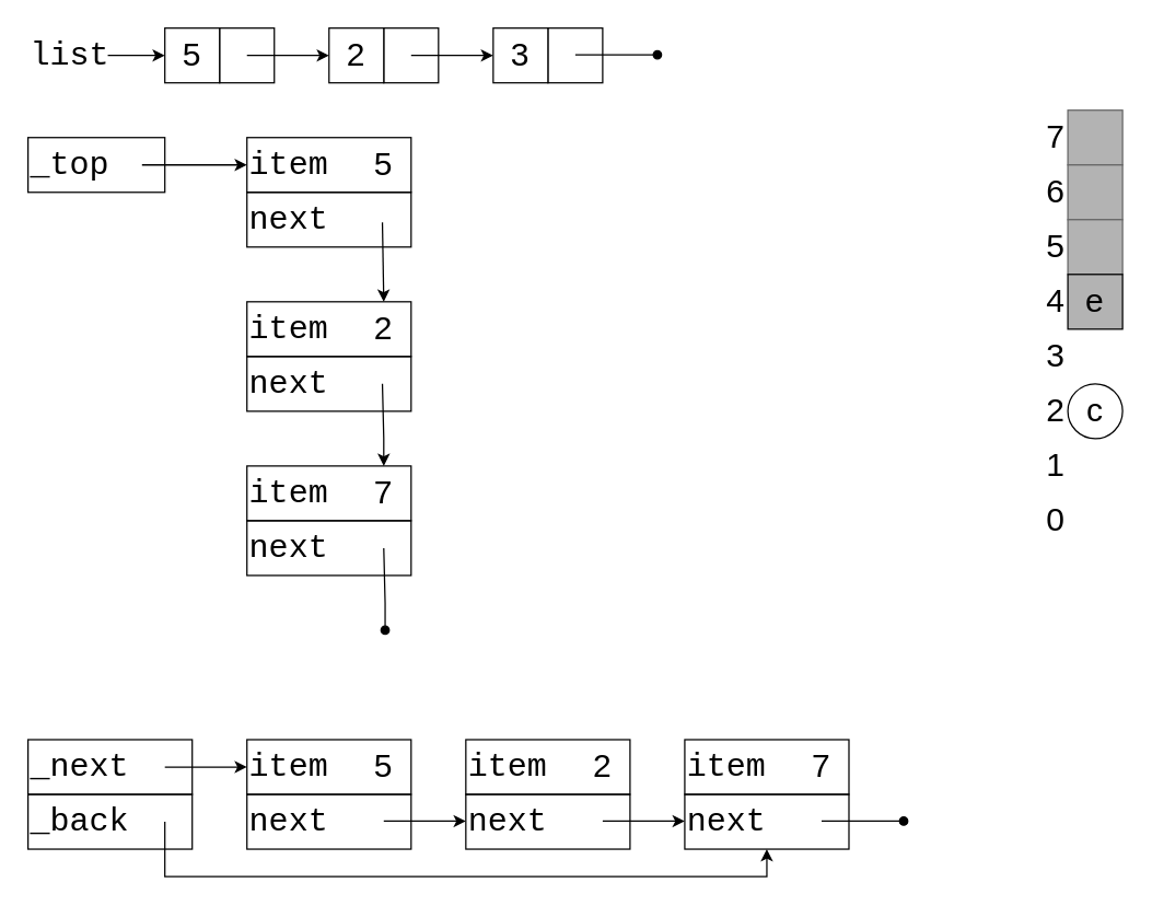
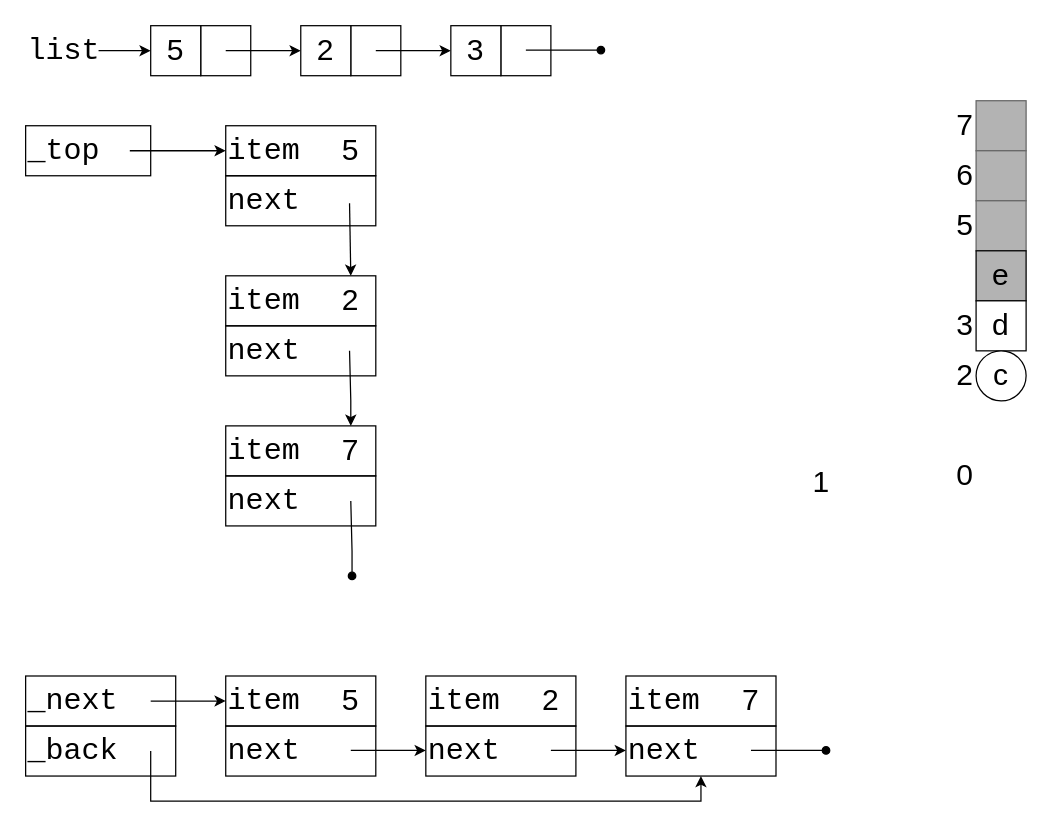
  <mxCell id="0" />
  <mxCell id="1" parent="0" />
  <mxCell id="2" value="" style="whiteSpace=wrap;html=1;aspect=fixed;fillColor=#B3B3B3;strokeColor=#666666;gradientColor=#b3b3b3;fontSize=24;" parent="1" vertex="1"><mxGeometry x="780" y="80" width="40" height="40" as="geometry" /></mxCell>
  <mxCell id="3" value="" style="whiteSpace=wrap;html=1;aspect=fixed;fillColor=#B3B3B3;strokeColor=#666666;gradientColor=#b3b3b3;fontSize=24;" parent="1" vertex="1"><mxGeometry x="780" y="120" width="40" height="40" as="geometry" /></mxCell>
  <mxCell id="4" value="" style="whiteSpace=wrap;html=1;aspect=fixed;fillColor=#B3B3B3;strokeColor=#666666;gradientColor=#b3b3b3;fontSize=24;" parent="1" vertex="1"><mxGeometry x="780" y="160" width="40" height="40" as="geometry" /></mxCell>
  <mxCell id="5" value="e" style="whiteSpace=wrap;html=1;aspect=fixed;fontSize=24;fillColor=#b3b3b3;" parent="1" vertex="1"><mxGeometry x="780" y="200" width="40" height="40" as="geometry" /></mxCell>
+ <mxCell id="6" value="d" style="whiteSpace=wrap;html=1;aspect=fixed;fontSize=24;" parent="1" vertex="1"><mxGeometry x="780" y="240" width="40" height="40" as="geometry" /></mxCell>
  <mxCell id="7" value="c" style="ellipse;whiteSpace=wrap;html=1;aspect=fixed;fontSize=24;" parent="1" vertex="1"><mxGeometry x="780" y="280" width="40" height="40" as="geometry" /></mxCell>
  <mxCell id="8" value="" style="whiteSpace=wrap;html=1;aspect=fixed;fontSize=24;" parent="1" vertex="1"><mxGeometry x="160" y="20" width="40" height="40" as="geometry" /></mxCell>
  <mxCell id="9" value="5" style="whiteSpace=wrap;html=1;aspect=fixed;fontSize=24;" parent="1" vertex="1"><mxGeometry x="120" y="20" width="40" height="40" as="geometry" /></mxCell>
  <mxCell id="10" value="7" style="whiteSpace=wrap;html=1;aspect=fixed;fillColor=none;strokeColor=none;gradientColor=#b3b3b3;align=right;fontSize=24;" parent="1" vertex="1"><mxGeometry x="740" y="80" width="40" height="40" as="geometry" /></mxCell>
  <mxCell id="11" value="6" style="whiteSpace=wrap;html=1;aspect=fixed;fillColor=none;strokeColor=none;gradientColor=#b3b3b3;align=right;fontSize=24;" parent="1" vertex="1"><mxGeometry x="740" y="120" width="40" height="40" as="geometry" /></mxCell>
  <mxCell id="12" value="5" style="whiteSpace=wrap;html=1;aspect=fixed;fillColor=none;strokeColor=none;gradientColor=#b3b3b3;align=right;fontSize=24;" parent="1" vertex="1"><mxGeometry x="740" y="160" width="40" height="40" as="geometry" /></mxCell>
- <mxCell id="13" value="4" style="whiteSpace=wrap;html=1;aspect=fixed;fillColor=none;strokeColor=none;align=right;fontSize=24;" parent="1" vertex="1"><mxGeometry x="740" y="200" width="40" height="40" as="geometry" /></mxCell>
  <mxCell id="14" value="3" style="whiteSpace=wrap;html=1;aspect=fixed;fillColor=none;strokeColor=none;align=right;fontSize=24;" parent="1" vertex="1"><mxGeometry x="740" y="240" width="40" height="40" as="geometry" /></mxCell>
  <mxCell id="15" value="2" style="whiteSpace=wrap;html=1;aspect=fixed;fillColor=none;strokeColor=none;align=right;fontSize=24;" parent="1" vertex="1"><mxGeometry x="740" y="280" width="40" height="40" as="geometry" /></mxCell>
- <mxCell id="16" value="1" style="whiteSpace=wrap;html=1;aspect=fixed;fillColor=none;strokeColor=none;align=right;fontSize=24;" parent="1" vertex="1"><mxGeometry x="740" y="320" width="40" height="40" as="geometry" /></mxCell>
+ <mxCell id="16" value="1" style="whiteSpace=wrap;html=1;aspect=fixed;fillColor=none;strokeColor=none;align=right;fontSize=24;" parent="1" vertex="1"><mxGeometry x="625" y="365" width="40" height="40" as="geometry" /></mxCell>
  <mxCell id="17" value="0" style="whiteSpace=wrap;html=1;aspect=fixed;fillColor=none;strokeColor=none;align=right;fontSize=24;" parent="1" vertex="1"><mxGeometry x="740" y="360" width="40" height="40" as="geometry" /></mxCell>
  <mxCell id="18" value="&lt;font face=&quot;Courier New&quot;&gt;list&lt;/font&gt;" style="whiteSpace=wrap;html=1;fontSize=24;align=left;fillColor=none;strokeColor=none;" parent="1" vertex="1"><mxGeometry x="20" y="20" width="70" height="40" as="geometry" /></mxCell>
  <mxCell id="19" value="" style="endArrow=classic;html=1;rounded=0;exitX=0.833;exitY=0.5;exitDx=0;exitDy=0;exitPerimeter=0;strokeColor=default;entryX=0;entryY=0.5;entryDx=0;entryDy=0;" parent="1" source="18" target="9" edge="1"><mxGeometry width="50" height="50" relative="1" as="geometry"><mxPoint x="690" y="40" as="sourcePoint" /><mxPoint x="100" y="40" as="targetPoint" /><Array as="points" /></mxGeometry></mxCell>
  <mxCell id="20" value="&lt;font face=&quot;Courier New&quot;&gt;item&lt;/font&gt;" style="whiteSpace=wrap;html=1;fontSize=24;align=left;fillColor=none;" parent="1" vertex="1"><mxGeometry x="180" y="100" width="120" height="40" as="geometry" /></mxCell>
  <mxCell id="21" value="&lt;font face=&quot;Courier New&quot;&gt;next&lt;/font&gt;" style="whiteSpace=wrap;html=1;fontSize=24;align=left;fillColor=none;" parent="1" vertex="1"><mxGeometry x="180" y="140" width="120" height="40" as="geometry" /></mxCell>
  <mxCell id="22" value="5" style="whiteSpace=wrap;html=1;fontSize=24;align=center;fillColor=none;strokeColor=none;" parent="1" vertex="1"><mxGeometry x="260" y="100" width="40" height="40" as="geometry" /></mxCell>
  <mxCell id="23" value="&lt;font face=&quot;Courier New&quot;&gt;_top&lt;/font&gt;" style="whiteSpace=wrap;html=1;fontSize=24;align=left;fillColor=none;" parent="1" vertex="1"><mxGeometry x="20" y="100" width="100" height="40" as="geometry" /></mxCell>
  <mxCell id="24" value="" style="endArrow=classic;html=1;rounded=0;exitX=0.833;exitY=0.5;exitDx=0;exitDy=0;exitPerimeter=0;entryX=0;entryY=0.5;entryDx=0;entryDy=0;" parent="1" source="23" target="20" edge="1"><mxGeometry width="50" height="50" relative="1" as="geometry"><mxPoint x="610" y="580" as="sourcePoint" /><mxPoint x="570" y="350" as="targetPoint" /><Array as="points" /></mxGeometry></mxCell>
  <mxCell id="25" value="" style="endArrow=classic;html=1;rounded=0;strokeColor=default;entryX=0;entryY=0.5;entryDx=0;entryDy=0;" edge="1" parent="1" target="27"><mxGeometry width="50" height="50" relative="1" as="geometry"><mxPoint x="180" y="40" as="sourcePoint" /><mxPoint x="150" y="100" as="targetPoint" /><Array as="points" /></mxGeometry></mxCell>
  <mxCell id="26" value="" style="whiteSpace=wrap;html=1;aspect=fixed;fontSize=24;" vertex="1" parent="1"><mxGeometry x="280" y="20" width="40" height="40" as="geometry" /></mxCell>
  <mxCell id="27" value="2" style="whiteSpace=wrap;html=1;aspect=fixed;fontSize=24;" vertex="1" parent="1"><mxGeometry x="240" y="20" width="40" height="40" as="geometry" /></mxCell>
  <mxCell id="28" value="" style="endArrow=classic;html=1;rounded=0;strokeColor=default;entryX=0;entryY=0.5;entryDx=0;entryDy=0;" edge="1" target="30" parent="1"><mxGeometry width="50" height="50" relative="1" as="geometry"><mxPoint x="300" y="40" as="sourcePoint" /><mxPoint x="270" y="100" as="targetPoint" /><Array as="points" /></mxGeometry></mxCell>
  <mxCell id="29" value="" style="whiteSpace=wrap;html=1;aspect=fixed;fontSize=24;" vertex="1" parent="1"><mxGeometry x="400" y="20" width="40" height="40" as="geometry" /></mxCell>
  <mxCell id="30" value="3" style="whiteSpace=wrap;html=1;aspect=fixed;fontSize=24;" vertex="1" parent="1"><mxGeometry x="360" y="20" width="40" height="40" as="geometry" /></mxCell>
  <mxCell id="31" value="" style="endArrow=oval;html=1;rounded=0;strokeColor=default;entryX=0;entryY=0.5;entryDx=0;entryDy=0;endFill=1;" edge="1" parent="1"><mxGeometry width="50" height="50" relative="1" as="geometry"><mxPoint x="420" y="39.5" as="sourcePoint" /><mxPoint x="480" y="39.5" as="targetPoint" /><Array as="points" /></mxGeometry></mxCell>
  <mxCell id="32" value="&lt;font face=&quot;Courier New&quot;&gt;item&lt;/font&gt;" style="whiteSpace=wrap;html=1;fontSize=24;align=left;fillColor=none;" vertex="1" parent="1"><mxGeometry x="180" y="220" width="120" height="40" as="geometry" /></mxCell>
  <mxCell id="33" value="&lt;font face=&quot;Courier New&quot;&gt;next&lt;/font&gt;" style="whiteSpace=wrap;html=1;fontSize=24;align=left;fillColor=none;" vertex="1" parent="1"><mxGeometry x="180" y="260" width="120" height="40" as="geometry" /></mxCell>
  <mxCell id="34" value="2" style="whiteSpace=wrap;html=1;fontSize=24;align=center;fillColor=none;strokeColor=none;" vertex="1" parent="1"><mxGeometry x="260" y="220" width="40" height="40" as="geometry" /></mxCell>
  <mxCell id="35" value="" style="endArrow=classic;html=1;rounded=0;entryX=0.5;entryY=0;entryDx=0;entryDy=0;" edge="1" parent="1" target="34"><mxGeometry width="50" height="50" relative="1" as="geometry"><mxPoint x="279" y="162" as="sourcePoint" /><mxPoint x="430" y="350" as="targetPoint" /></mxGeometry></mxCell>
  <mxCell id="36" value="&lt;font face=&quot;Courier New&quot;&gt;item&lt;/font&gt;" style="whiteSpace=wrap;html=1;fontSize=24;align=left;fillColor=none;" vertex="1" parent="1"><mxGeometry x="180" y="340" width="120" height="40" as="geometry" /></mxCell>
  <mxCell id="37" value="&lt;font face=&quot;Courier New&quot;&gt;next&lt;/font&gt;" style="whiteSpace=wrap;html=1;fontSize=24;align=left;fillColor=none;" vertex="1" parent="1"><mxGeometry x="180" y="380" width="120" height="40" as="geometry" /></mxCell>
  <mxCell id="38" value="7" style="whiteSpace=wrap;html=1;fontSize=24;align=center;fillColor=none;strokeColor=none;" vertex="1" parent="1"><mxGeometry x="260" y="340" width="40" height="40" as="geometry" /></mxCell>
  <mxCell id="39" value="" style="endArrow=classic;html=1;rounded=0;entryX=0.5;entryY=0;entryDx=0;entryDy=0;" edge="1" target="38" parent="1"><mxGeometry width="50" height="50" relative="1" as="geometry"><mxPoint x="279" y="280" as="sourcePoint" /><mxPoint x="430" y="468" as="targetPoint" /><Array as="points"><mxPoint x="280" y="320" /></Array></mxGeometry></mxCell>
  <mxCell id="40" value="" style="endArrow=oval;html=1;rounded=0;entryX=0.5;entryY=0;entryDx=0;entryDy=0;endFill=1;" edge="1" parent="1"><mxGeometry width="50" height="50" relative="1" as="geometry"><mxPoint x="280" y="400" as="sourcePoint" /><mxPoint x="281" y="460" as="targetPoint" /><Array as="points"><mxPoint x="281" y="440" /></Array></mxGeometry></mxCell>
  <mxCell id="41" value="&lt;font face=&quot;Courier New&quot;&gt;_next&lt;/font&gt;" style="whiteSpace=wrap;html=1;fontSize=24;align=left;fillColor=none;" vertex="1" parent="1"><mxGeometry x="20" y="540" width="120" height="40" as="geometry" /></mxCell>
  <mxCell id="42" value="&lt;font face=&quot;Courier New&quot;&gt;_back&lt;/font&gt;" style="whiteSpace=wrap;html=1;fontSize=24;align=left;fillColor=none;" vertex="1" parent="1"><mxGeometry x="20" y="580" width="120" height="40" as="geometry" /></mxCell>
  <mxCell id="43" value="&lt;font face=&quot;Courier New&quot;&gt;item&lt;/font&gt;" style="whiteSpace=wrap;html=1;fontSize=24;align=left;fillColor=none;" vertex="1" parent="1"><mxGeometry x="180" y="540" width="120" height="40" as="geometry" /></mxCell>
  <mxCell id="44" value="&lt;font face=&quot;Courier New&quot;&gt;next&lt;/font&gt;" style="whiteSpace=wrap;html=1;fontSize=24;align=left;fillColor=none;" vertex="1" parent="1"><mxGeometry x="180" y="580" width="120" height="40" as="geometry" /></mxCell>
  <mxCell id="45" value="5" style="whiteSpace=wrap;html=1;fontSize=24;align=center;fillColor=none;strokeColor=none;" vertex="1" parent="1"><mxGeometry x="260" y="540" width="40" height="40" as="geometry" /></mxCell>
  <mxCell id="46" value="&lt;font face=&quot;Courier New&quot;&gt;item&lt;/font&gt;" style="whiteSpace=wrap;html=1;fontSize=24;align=left;fillColor=none;" vertex="1" parent="1"><mxGeometry x="340" y="540" width="120" height="40" as="geometry" /></mxCell>
  <mxCell id="47" value="&lt;font face=&quot;Courier New&quot;&gt;next&lt;/font&gt;" style="whiteSpace=wrap;html=1;fontSize=24;align=left;fillColor=none;" vertex="1" parent="1"><mxGeometry x="340" y="580" width="120" height="40" as="geometry" /></mxCell>
  <mxCell id="48" value="2" style="whiteSpace=wrap;html=1;fontSize=24;align=center;fillColor=none;strokeColor=none;" vertex="1" parent="1"><mxGeometry x="420" y="540" width="40" height="40" as="geometry" /></mxCell>
  <mxCell id="49" value="&lt;font face=&quot;Courier New&quot;&gt;item&lt;/font&gt;" style="whiteSpace=wrap;html=1;fontSize=24;align=left;fillColor=none;" vertex="1" parent="1"><mxGeometry x="500" y="540" width="120" height="40" as="geometry" /></mxCell>
  <mxCell id="50" value="&lt;font face=&quot;Courier New&quot;&gt;next&lt;/font&gt;" style="whiteSpace=wrap;html=1;fontSize=24;align=left;fillColor=none;" vertex="1" parent="1"><mxGeometry x="500" y="580" width="120" height="40" as="geometry" /></mxCell>
  <mxCell id="51" value="7" style="whiteSpace=wrap;html=1;fontSize=24;align=center;fillColor=none;strokeColor=none;" vertex="1" parent="1"><mxGeometry x="580" y="540" width="40" height="40" as="geometry" /></mxCell>
  <mxCell id="52" value="" style="endArrow=classic;html=1;rounded=0;entryX=0;entryY=0.5;entryDx=0;entryDy=0;" edge="1" parent="1" target="43"><mxGeometry width="50" height="50" relative="1" as="geometry"><mxPoint x="120" y="560" as="sourcePoint" /><mxPoint x="430" y="410" as="targetPoint" /></mxGeometry></mxCell>
  <mxCell id="53" value="" style="endArrow=classic;html=1;rounded=0;entryX=0;entryY=0.5;entryDx=0;entryDy=0;" edge="1" parent="1"><mxGeometry width="50" height="50" relative="1" as="geometry"><mxPoint x="280" y="599.5" as="sourcePoint" /><mxPoint x="340" y="599.5" as="targetPoint" /></mxGeometry></mxCell>
  <mxCell id="54" value="" style="endArrow=classic;html=1;rounded=0;entryX=0;entryY=0.5;entryDx=0;entryDy=0;" edge="1" parent="1"><mxGeometry width="50" height="50" relative="1" as="geometry"><mxPoint x="440" y="599.5" as="sourcePoint" /><mxPoint x="500" y="599.5" as="targetPoint" /></mxGeometry></mxCell>
  <mxCell id="55" value="" style="endArrow=oval;html=1;rounded=0;strokeColor=default;entryX=0;entryY=0.5;entryDx=0;entryDy=0;endFill=1;" edge="1" parent="1"><mxGeometry width="50" height="50" relative="1" as="geometry"><mxPoint x="600" y="599.5" as="sourcePoint" /><mxPoint x="660" y="599.5" as="targetPoint" /><Array as="points" /></mxGeometry></mxCell>
  <mxCell id="56" value="" style="endArrow=classic;html=1;rounded=0;" edge="1" parent="1" target="50"><mxGeometry width="50" height="50" relative="1" as="geometry"><mxPoint x="120" y="600" as="sourcePoint" /><mxPoint x="570" y="650" as="targetPoint" /><Array as="points"><mxPoint x="120" y="640" /><mxPoint x="560" y="640" /></Array></mxGeometry></mxCell>
